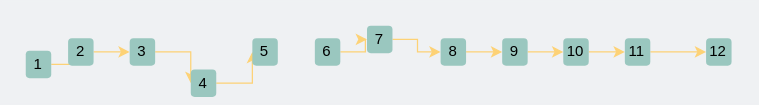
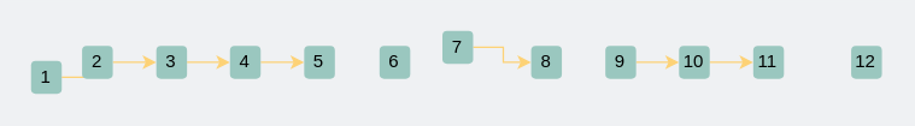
  <mxCell id="0" />
  <mxCell id="1" parent="0" />
  <mxCell id="2" style="edgeStyle=orthogonalEdgeStyle;rounded=0;orthogonalLoop=1;jettySize=auto;html=1;exitX=1;exitY=0.5;exitDx=0;exitDy=0;fontSize=24;strokeColor=#FDD276;" edge="1" parent="1" source="3" target="5"><mxGeometry relative="1" as="geometry" /></mxCell>
  <mxCell id="3" value="&lt;font&gt;1&lt;/font&gt;" style="rounded=1;whiteSpace=wrap;html=1;fillColor=#9AC7BF;strokeColor=none;fontColor=#000000;" vertex="1" parent="1"><mxGeometry x="20" y="40" width="20.38" height="22" as="geometry" /></mxCell>
  <mxCell id="4" style="edgeStyle=orthogonalEdgeStyle;rounded=0;orthogonalLoop=1;jettySize=auto;html=1;exitX=1;exitY=0.5;exitDx=0;exitDy=0;entryX=0;entryY=0.5;entryDx=0;entryDy=0;fontSize=24;strokeColor=#FDD276;" edge="1" parent="1" source="5" target="7"><mxGeometry relative="1" as="geometry" /></mxCell>
  <mxCell id="5" value="&lt;font&gt;2&lt;/font&gt;" style="rounded=1;whiteSpace=wrap;html=1;fillColor=#9AC7BF;strokeColor=none;fontColor=#000000;" vertex="1" parent="1"><mxGeometry x="53.88" y="30" width="20.38" height="22" as="geometry" /></mxCell>
  <mxCell id="6" style="edgeStyle=orthogonalEdgeStyle;rounded=0;orthogonalLoop=1;jettySize=auto;html=1;exitX=1;exitY=0.5;exitDx=0;exitDy=0;entryX=0;entryY=0.5;entryDx=0;entryDy=0;fontSize=24;strokeColor=#FDD276;" edge="1" parent="1" source="7" target="9"><mxGeometry relative="1" as="geometry" /></mxCell>
  <mxCell id="7" value="&lt;font&gt;3&lt;/font&gt;" style="rounded=1;whiteSpace=wrap;html=1;fillColor=#9AC7BF;strokeColor=none;fontColor=#000000;" vertex="1" parent="1"><mxGeometry x="103.14" y="30" width="20.38" height="22" as="geometry" /></mxCell>
  <mxCell id="8" style="edgeStyle=orthogonalEdgeStyle;rounded=0;orthogonalLoop=1;jettySize=auto;html=1;exitX=1;exitY=0.5;exitDx=0;exitDy=0;entryX=0;entryY=0.5;entryDx=0;entryDy=0;fontSize=24;strokeColor=#FDD276;" edge="1" parent="1" source="9" target="10"><mxGeometry relative="1" as="geometry" /></mxCell>
- <mxCell id="9" value="&lt;font&gt;4&lt;/font&gt;" style="rounded=1;whiteSpace=wrap;html=1;fillColor=#9AC7BF;strokeColor=none;fontColor=#000000;" vertex="1" parent="1"><mxGeometry x="152.02" y="55" width="20.38" height="22" as="geometry" /></mxCell>
+ <mxCell id="9" value="&lt;font&gt;4&lt;/font&gt;" style="rounded=1;whiteSpace=wrap;html=1;fillColor=#9AC7BF;strokeColor=none;fontColor=#000000;" vertex="1" parent="1"><mxGeometry x="152.02" y="30" width="20.38" height="22" as="geometry" /></mxCell>
  <mxCell id="10" value="&lt;font&gt;5&lt;/font&gt;" style="rounded=1;whiteSpace=wrap;html=1;fillColor=#9AC7BF;strokeColor=none;fontColor=#000000;" vertex="1" parent="1"><mxGeometry x="201.27" y="30" width="20.38" height="22" as="geometry" /></mxCell>
- <mxCell id="11" style="edgeStyle=orthogonalEdgeStyle;rounded=0;orthogonalLoop=1;jettySize=auto;html=1;exitX=1;exitY=0.5;exitDx=0;exitDy=0;fontSize=24;strokeColor=#FDD276;" edge="1" parent="1" source="12" target="14"><mxGeometry relative="1" as="geometry" /></mxCell>
  <mxCell id="12" value="&lt;font&gt;6&lt;/font&gt;" style="rounded=1;whiteSpace=wrap;html=1;fillColor=#9AC7BF;strokeColor=none;fontColor=#000000;" vertex="1" parent="1"><mxGeometry x="251.27" y="30" width="20.38" height="22" as="geometry" /></mxCell>
  <mxCell id="13" style="edgeStyle=orthogonalEdgeStyle;rounded=0;orthogonalLoop=1;jettySize=auto;html=1;exitX=1;exitY=0.5;exitDx=0;exitDy=0;fontSize=24;strokeColor=#FDD276;" edge="1" parent="1" source="14" target="16"><mxGeometry relative="1" as="geometry" /></mxCell>
  <mxCell id="14" value="&lt;font&gt;7&lt;/font&gt;" style="rounded=1;whiteSpace=wrap;html=1;fillColor=#9AC7BF;strokeColor=none;fontColor=#000000;" vertex="1" parent="1"><mxGeometry x="293" y="20" width="20.38" height="22" as="geometry" /></mxCell>
- <mxCell id="15" style="edgeStyle=orthogonalEdgeStyle;rounded=0;orthogonalLoop=1;jettySize=auto;html=1;exitX=1;exitY=0.5;exitDx=0;exitDy=0;entryX=0;entryY=0.5;entryDx=0;entryDy=0;fontSize=24;strokeColor=#FDD276;" edge="1" parent="1" source="16" target="18"><mxGeometry relative="1" as="geometry" /></mxCell>
  <mxCell id="16" value="&lt;font&gt;8&lt;/font&gt;" style="rounded=1;whiteSpace=wrap;html=1;fillColor=#9AC7BF;strokeColor=none;fontColor=#000000;" vertex="1" parent="1"><mxGeometry x="351.88" y="30" width="20.38" height="22" as="geometry" /></mxCell>
  <mxCell id="17" style="edgeStyle=orthogonalEdgeStyle;rounded=0;orthogonalLoop=1;jettySize=auto;html=1;exitX=1;exitY=0.5;exitDx=0;exitDy=0;entryX=0;entryY=0.5;entryDx=0;entryDy=0;fontSize=24;strokeColor=#FDD276;" edge="1" parent="1" source="18" target="20"><mxGeometry relative="1" as="geometry" /></mxCell>
  <mxCell id="18" value="&lt;font&gt;9&lt;/font&gt;" style="rounded=1;whiteSpace=wrap;html=1;fillColor=#9AC7BF;strokeColor=none;fontColor=#000000;" vertex="1" parent="1"><mxGeometry x="401.14" y="30" width="20.38" height="22" as="geometry" /></mxCell>
  <mxCell id="19" style="edgeStyle=orthogonalEdgeStyle;rounded=0;orthogonalLoop=1;jettySize=auto;html=1;exitX=1;exitY=0.5;exitDx=0;exitDy=0;entryX=0;entryY=0.5;entryDx=0;entryDy=0;fontSize=24;strokeColor=#FDD276;" edge="1" parent="1" source="20" target="22"><mxGeometry relative="1" as="geometry" /></mxCell>
  <mxCell id="20" value="10" style="rounded=1;whiteSpace=wrap;html=1;fillColor=#9AC7BF;strokeColor=none;fontColor=#000000;" vertex="1" parent="1"><mxGeometry x="450.02" y="30" width="20.38" height="22" as="geometry" /></mxCell>
- <mxCell id="21" style="edgeStyle=orthogonalEdgeStyle;rounded=0;orthogonalLoop=1;jettySize=auto;html=1;exitX=1;exitY=0.5;exitDx=0;exitDy=0;entryX=0;entryY=0.5;entryDx=0;entryDy=0;fontSize=24;strokeColor=#FDD276;" edge="1" parent="1" source="22" target="23"><mxGeometry relative="1" as="geometry" /></mxCell>
  <mxCell id="22" value="&lt;font&gt;11&lt;/font&gt;" style="rounded=1;whiteSpace=wrap;html=1;fillColor=#9AC7BF;strokeColor=none;fontColor=#000000;" vertex="1" parent="1"><mxGeometry x="499.27" y="30" width="20.38" height="22" as="geometry" /></mxCell>
  <mxCell id="23" value="&lt;font&gt;12&lt;/font&gt;" style="rounded=1;whiteSpace=wrap;html=1;fillColor=#9AC7BF;strokeColor=none;fontColor=#000000;" vertex="1" parent="1"><mxGeometry x="564.27" y="30" width="20.38" height="22" as="geometry" /></mxCell>
